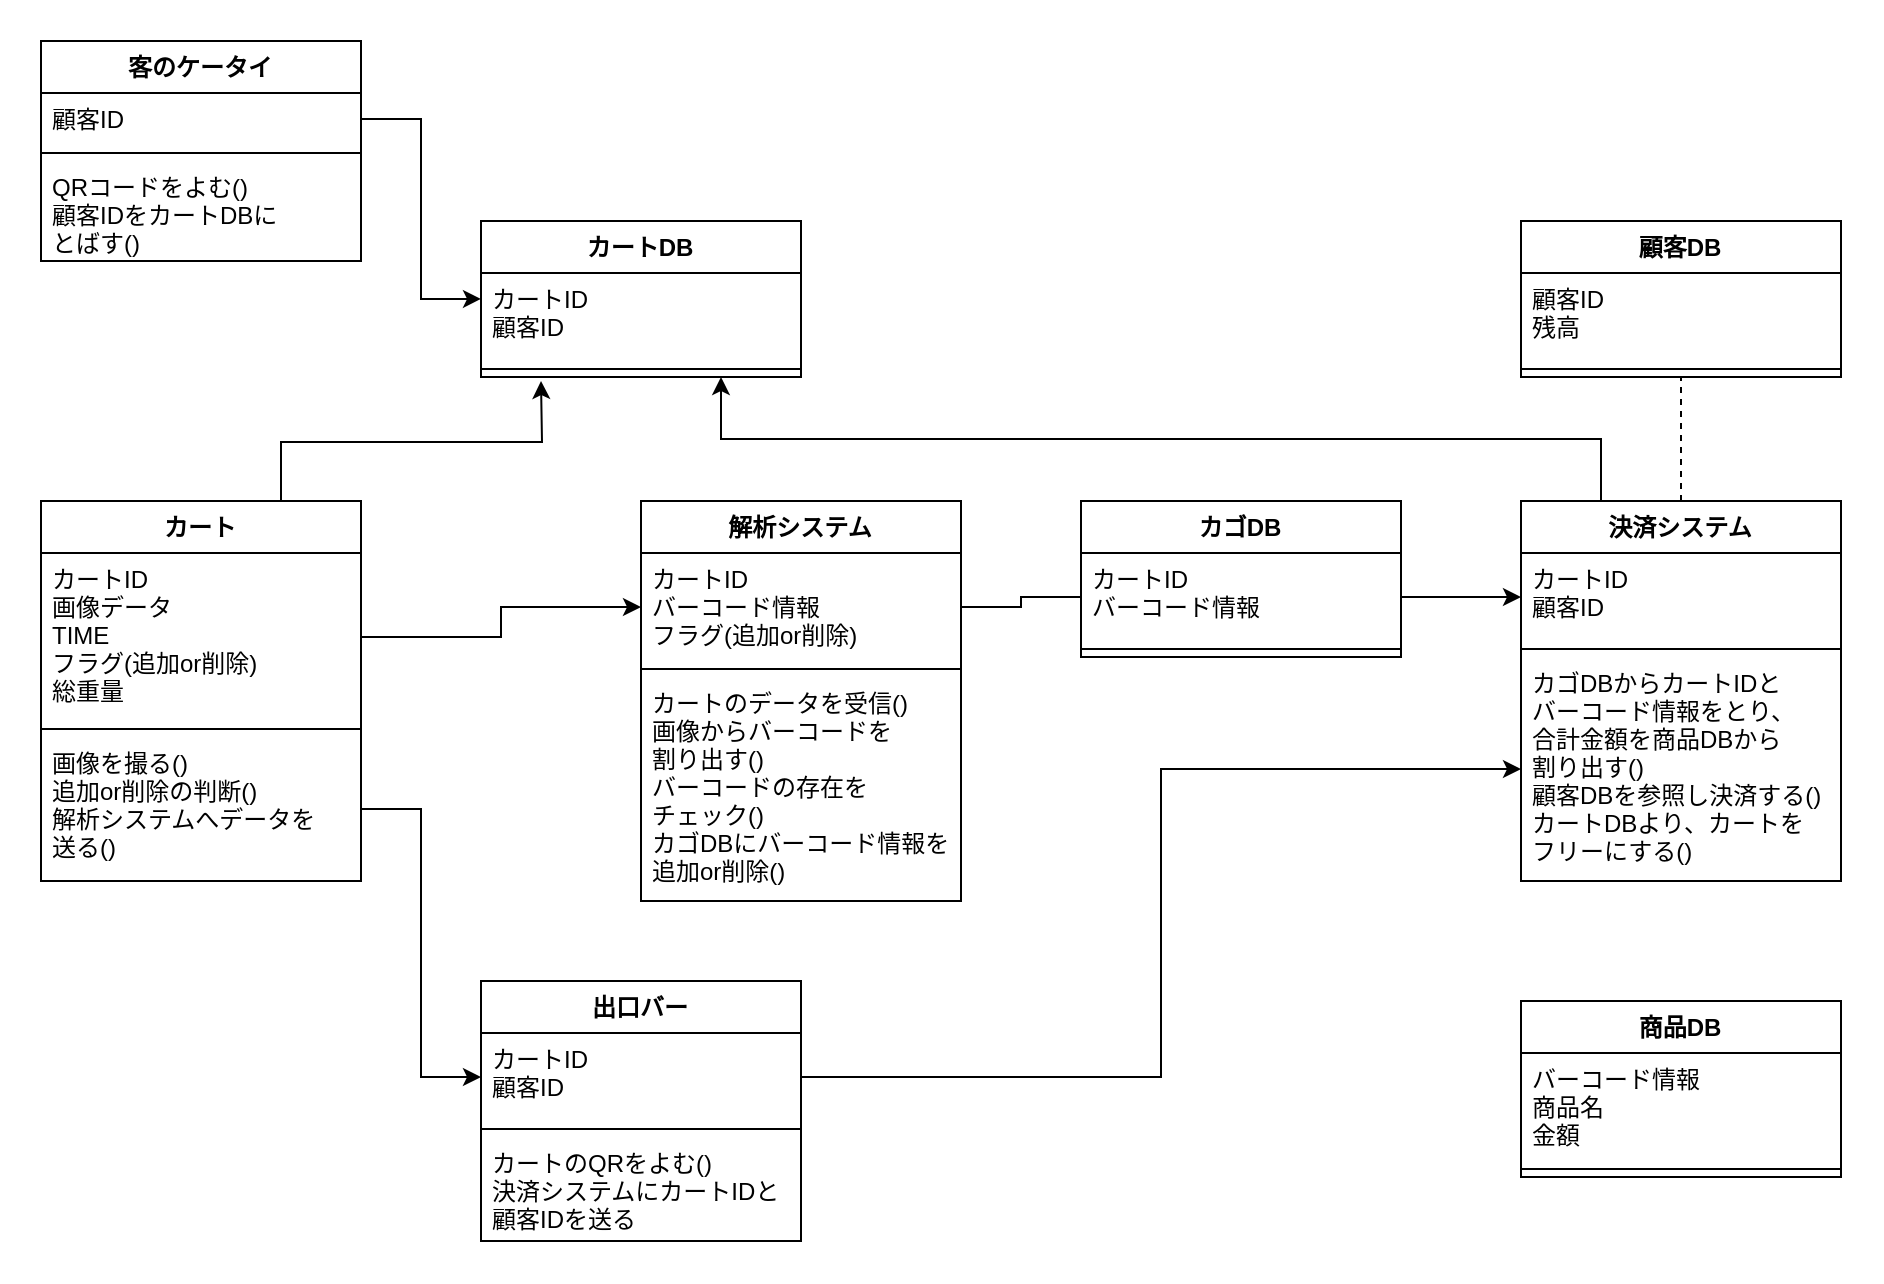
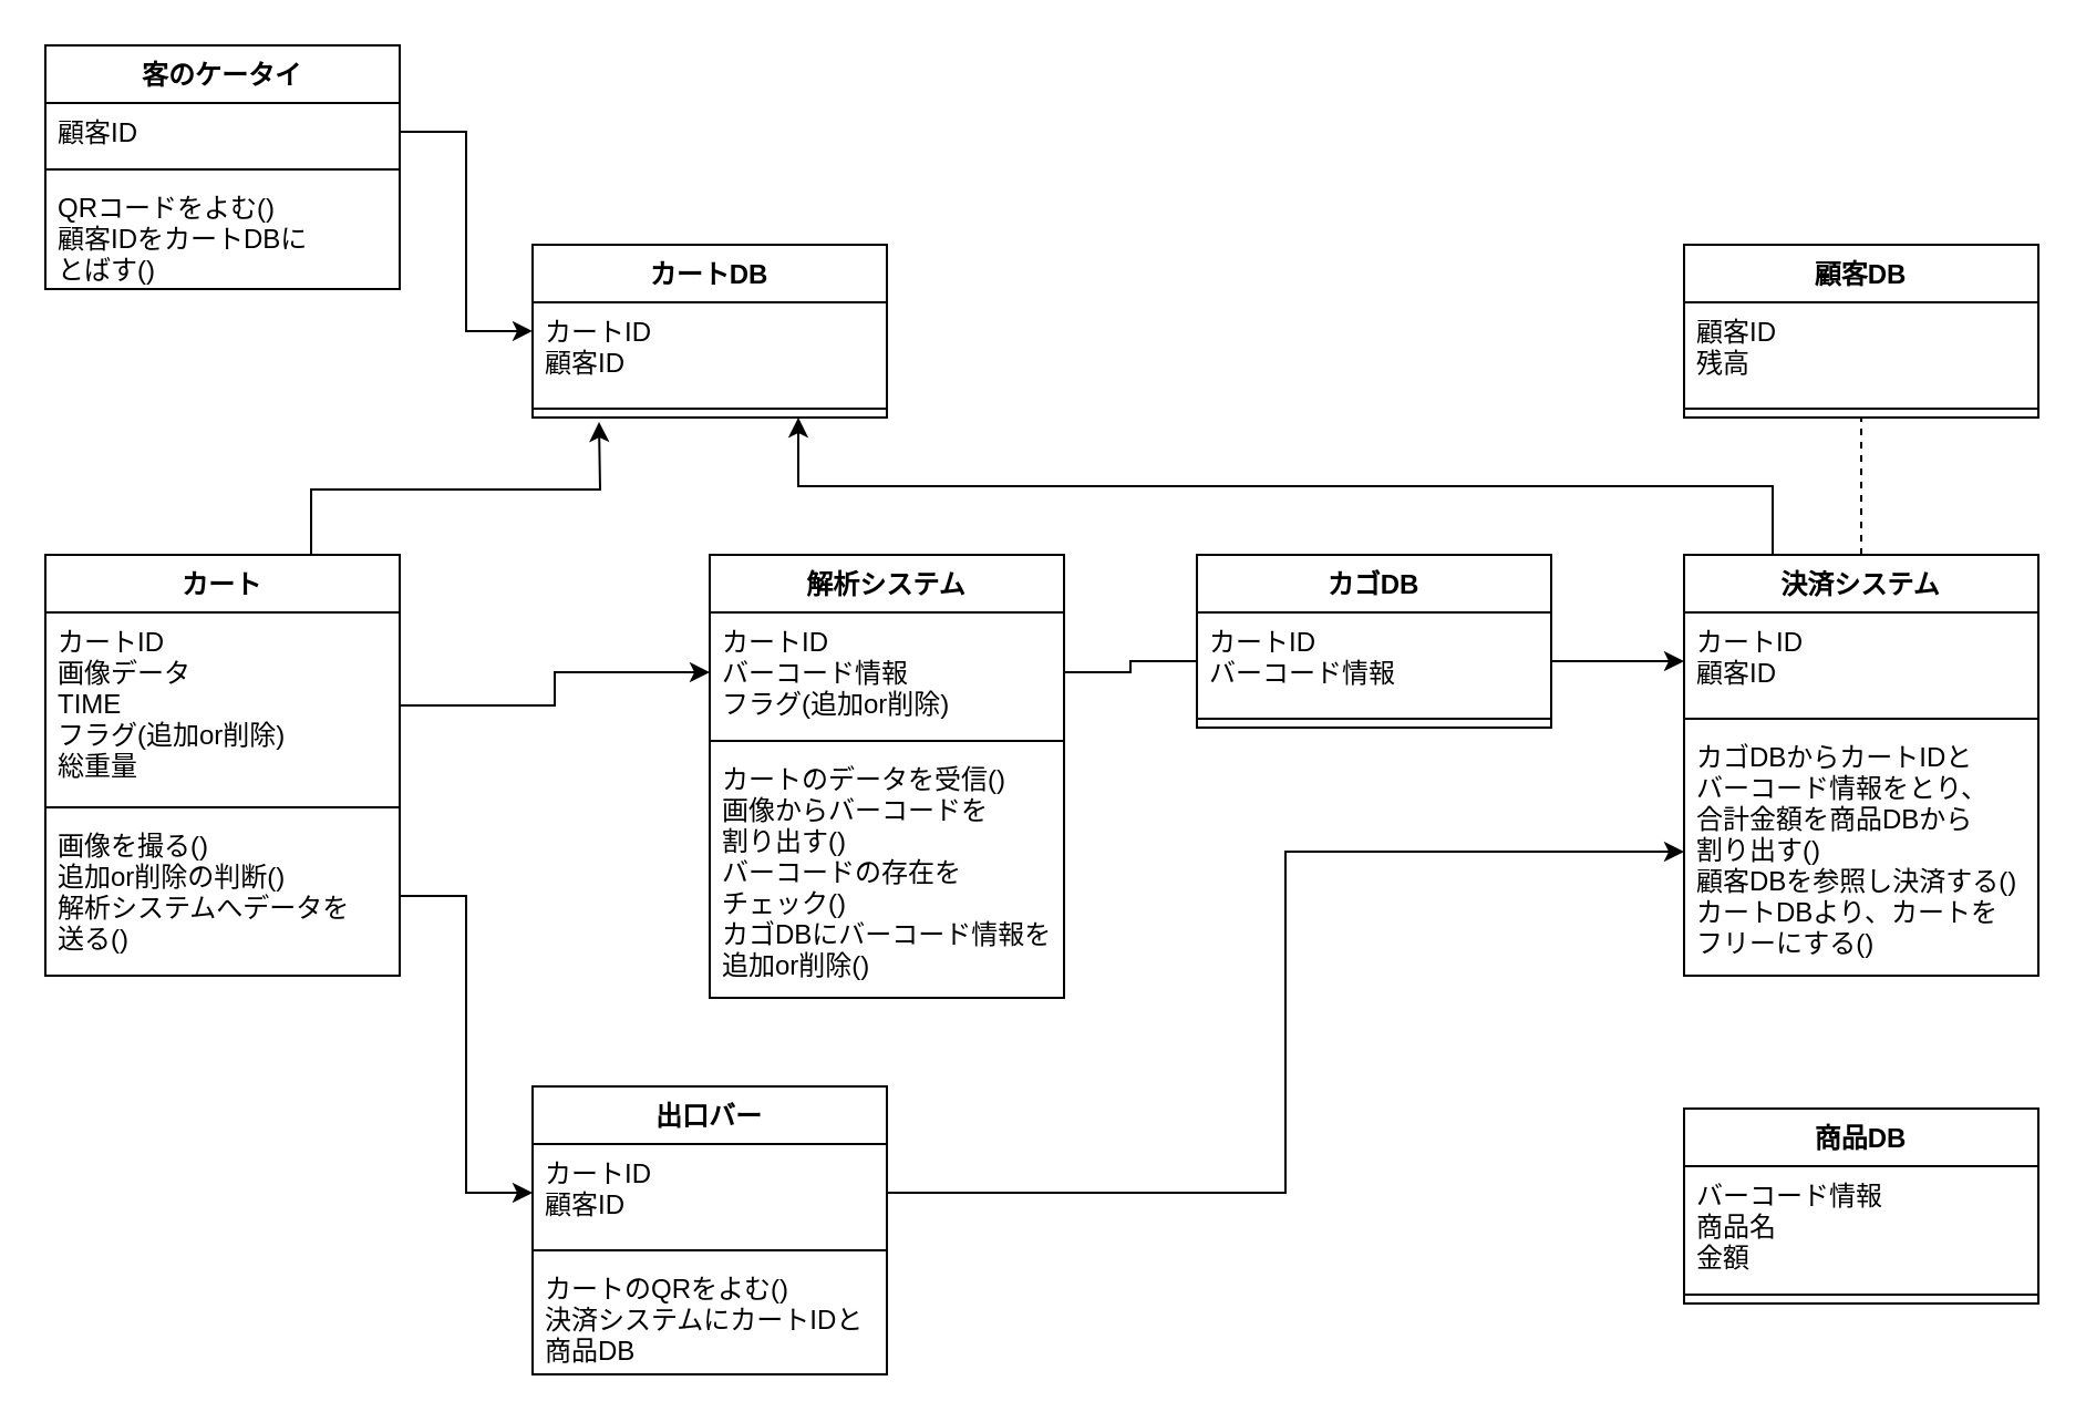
  <mxCell id="0" />
  <mxCell id="1" parent="0" />
  <mxCell id="2" value="客のケータイ" style="swimlane;fontStyle=1;align=center;verticalAlign=top;childLayout=stackLayout;horizontal=1;startSize=26;horizontalStack=0;resizeParent=1;resizeParentMax=0;resizeLast=0;collapsible=1;marginBottom=0;" vertex="1" parent="1"><mxGeometry x="20" y="20" width="160" height="110" as="geometry" /></mxCell>
  <mxCell id="3" value="顧客ID" style="text;strokeColor=none;fillColor=none;align=left;verticalAlign=top;spacingLeft=4;spacingRight=4;overflow=hidden;rotatable=0;points=[[0,0.5],[1,0.5]];portConstraint=eastwest;" vertex="1" parent="2"><mxGeometry y="26" width="160" height="26" as="geometry" /></mxCell>
  <mxCell id="4" value="" style="line;strokeWidth=1;fillColor=none;align=left;verticalAlign=middle;spacingTop=-1;spacingLeft=3;spacingRight=3;rotatable=0;labelPosition=right;points=[];portConstraint=eastwest;" vertex="1" parent="2"><mxGeometry y="52" width="160" height="8" as="geometry" /></mxCell>
  <mxCell id="5" value="QRコードをよむ()&#10;顧客IDをカートDBに&#10;とばす()" style="text;strokeColor=none;fillColor=none;align=left;verticalAlign=top;spacingLeft=4;spacingRight=4;overflow=hidden;rotatable=0;points=[[0,0.5],[1,0.5]];portConstraint=eastwest;" vertex="1" parent="2"><mxGeometry y="60" width="160" height="50" as="geometry" /></mxCell>
  <mxCell id="6" value="カートDB" style="swimlane;fontStyle=1;align=center;verticalAlign=top;childLayout=stackLayout;horizontal=1;startSize=26;horizontalStack=0;resizeParent=1;resizeParentMax=0;resizeLast=0;collapsible=1;marginBottom=0;" vertex="1" parent="1"><mxGeometry x="240" y="110" width="160" height="78" as="geometry" /></mxCell>
  <mxCell id="7" value="カートID&#10;顧客ID" style="text;strokeColor=none;fillColor=none;align=left;verticalAlign=top;spacingLeft=4;spacingRight=4;overflow=hidden;rotatable=0;points=[[0,0.5],[1,0.5]];portConstraint=eastwest;" vertex="1" parent="6"><mxGeometry y="26" width="160" height="44" as="geometry" /></mxCell>
  <mxCell id="8" value="" style="line;strokeWidth=1;fillColor=none;align=left;verticalAlign=middle;spacingTop=-1;spacingLeft=3;spacingRight=3;rotatable=0;labelPosition=right;points=[];portConstraint=eastwest;" vertex="1" parent="6"><mxGeometry y="70" width="160" height="8" as="geometry" /></mxCell>
  <mxCell id="9" style="edgeStyle=orthogonalEdgeStyle;rounded=0;orthogonalLoop=1;jettySize=auto;html=1;exitX=0.75;exitY=0;exitDx=0;exitDy=0;" edge="1" parent="1" source="10"><mxGeometry relative="1" as="geometry"><mxPoint x="270" y="190" as="targetPoint" /></mxGeometry></mxCell>
  <mxCell id="10" value="カート" style="swimlane;fontStyle=1;align=center;verticalAlign=top;childLayout=stackLayout;horizontal=1;startSize=26;horizontalStack=0;resizeParent=1;resizeParentMax=0;resizeLast=0;collapsible=1;marginBottom=0;" vertex="1" parent="1"><mxGeometry x="20" y="250" width="160" height="190" as="geometry" /></mxCell>
  <mxCell id="11" value="カートID&#10;画像データ&#10;TIME&#10;フラグ(追加or削除)&#10;総重量" style="text;strokeColor=none;fillColor=none;align=left;verticalAlign=top;spacingLeft=4;spacingRight=4;overflow=hidden;rotatable=0;points=[[0,0.5],[1,0.5]];portConstraint=eastwest;" vertex="1" parent="10"><mxGeometry y="26" width="160" height="84" as="geometry" /></mxCell>
  <mxCell id="12" value="" style="line;strokeWidth=1;fillColor=none;align=left;verticalAlign=middle;spacingTop=-1;spacingLeft=3;spacingRight=3;rotatable=0;labelPosition=right;points=[];portConstraint=eastwest;" vertex="1" parent="10"><mxGeometry y="110" width="160" height="8" as="geometry" /></mxCell>
  <mxCell id="13" value="画像を撮る()&#10;追加or削除の判断()&#10;解析システムへデータを&#10;送る()" style="text;strokeColor=none;fillColor=none;align=left;verticalAlign=top;spacingLeft=4;spacingRight=4;overflow=hidden;rotatable=0;points=[[0,0.5],[1,0.5]];portConstraint=eastwest;" vertex="1" parent="10"><mxGeometry y="118" width="160" height="72" as="geometry" /></mxCell>
  <mxCell id="14" value="解析システム" style="swimlane;fontStyle=1;align=center;verticalAlign=top;childLayout=stackLayout;horizontal=1;startSize=26;horizontalStack=0;resizeParent=1;resizeParentMax=0;resizeLast=0;collapsible=1;marginBottom=0;" vertex="1" parent="1"><mxGeometry x="320" y="250" width="160" height="200" as="geometry"><mxRectangle x="240" y="265" width="100" height="26" as="alternateBounds" /></mxGeometry></mxCell>
  <mxCell id="15" value="カートID&#10;バーコード情報&#10;フラグ(追加or削除)" style="text;strokeColor=none;fillColor=none;align=left;verticalAlign=top;spacingLeft=4;spacingRight=4;overflow=hidden;rotatable=0;points=[[0,0.5],[1,0.5]];portConstraint=eastwest;" vertex="1" parent="14"><mxGeometry y="26" width="160" height="54" as="geometry" /></mxCell>
  <mxCell id="16" value="" style="line;strokeWidth=1;fillColor=none;align=left;verticalAlign=middle;spacingTop=-1;spacingLeft=3;spacingRight=3;rotatable=0;labelPosition=right;points=[];portConstraint=eastwest;" vertex="1" parent="14"><mxGeometry y="80" width="160" height="8" as="geometry" /></mxCell>
  <mxCell id="17" value="カートのデータを受信()&#10;画像からバーコードを&#10;割り出す()&#10;バーコードの存在を&#10;チェック()&#10;カゴDBにバーコード情報を&#10;追加or削除()" style="text;strokeColor=none;fillColor=none;align=left;verticalAlign=top;spacingLeft=4;spacingRight=4;overflow=hidden;rotatable=0;points=[[0,0.5],[1,0.5]];portConstraint=eastwest;" vertex="1" parent="14"><mxGeometry y="88" width="160" height="112" as="geometry" /></mxCell>
  <mxCell id="18" value="カゴDB" style="swimlane;fontStyle=1;align=center;verticalAlign=top;childLayout=stackLayout;horizontal=1;startSize=26;horizontalStack=0;resizeParent=1;resizeParentMax=0;resizeLast=0;collapsible=1;marginBottom=0;" vertex="1" parent="1"><mxGeometry x="540" y="250" width="160" height="78" as="geometry" /></mxCell>
  <mxCell id="19" value="カートID&#10;バーコード情報" style="text;strokeColor=none;fillColor=none;align=left;verticalAlign=top;spacingLeft=4;spacingRight=4;overflow=hidden;rotatable=0;points=[[0,0.5],[1,0.5]];portConstraint=eastwest;" vertex="1" parent="18"><mxGeometry y="26" width="160" height="44" as="geometry" /></mxCell>
  <mxCell id="20" value="" style="line;strokeWidth=1;fillColor=none;align=left;verticalAlign=middle;spacingTop=-1;spacingLeft=3;spacingRight=3;rotatable=0;labelPosition=right;points=[];portConstraint=eastwest;" vertex="1" parent="18"><mxGeometry y="70" width="160" height="8" as="geometry" /></mxCell>
  <mxCell id="21" value="" style="edgeStyle=orthogonalEdgeStyle;rounded=0;orthogonalLoop=1;jettySize=auto;html=1;endArrow=none;endFill=0;entryX=0.5;entryY=1;entryDx=0;entryDy=0;dashed=1;" edge="1" parent="1" source="23" target="31"><mxGeometry relative="1" as="geometry" /></mxCell>
  <mxCell id="22" style="edgeStyle=orthogonalEdgeStyle;rounded=0;orthogonalLoop=1;jettySize=auto;html=1;exitX=0.25;exitY=0;exitDx=0;exitDy=0;entryX=0.75;entryY=1;entryDx=0;entryDy=0;endArrow=classic;endFill=1;" edge="1" parent="1" source="23" target="6"><mxGeometry relative="1" as="geometry" /></mxCell>
  <mxCell id="23" value="決済システム" style="swimlane;fontStyle=1;align=center;verticalAlign=top;childLayout=stackLayout;horizontal=1;startSize=26;horizontalStack=0;resizeParent=1;resizeParentMax=0;resizeLast=0;collapsible=1;marginBottom=0;" vertex="1" parent="1"><mxGeometry x="760" y="250" width="160" height="190" as="geometry" /></mxCell>
  <mxCell id="24" value="カートID&#10;顧客ID" style="text;strokeColor=none;fillColor=none;align=left;verticalAlign=top;spacingLeft=4;spacingRight=4;overflow=hidden;rotatable=0;points=[[0,0.5],[1,0.5]];portConstraint=eastwest;" vertex="1" parent="23"><mxGeometry y="26" width="160" height="44" as="geometry" /></mxCell>
  <mxCell id="25" value="" style="line;strokeWidth=1;fillColor=none;align=left;verticalAlign=middle;spacingTop=-1;spacingLeft=3;spacingRight=3;rotatable=0;labelPosition=right;points=[];portConstraint=eastwest;" vertex="1" parent="23"><mxGeometry y="70" width="160" height="8" as="geometry" /></mxCell>
  <mxCell id="26" value="カゴDBからカートIDと&#10;バーコード情報をとり、&#10;合計金額を商品DBから&#10;割り出す()&#10;顧客DBを参照し決済する()&#10;カートDBより、カートを&#10;フリーにする()" style="text;strokeColor=none;fillColor=none;align=left;verticalAlign=top;spacingLeft=4;spacingRight=4;overflow=hidden;rotatable=0;points=[[0,0.5],[1,0.5]];portConstraint=eastwest;" vertex="1" parent="23"><mxGeometry y="78" width="160" height="112" as="geometry" /></mxCell>
  <mxCell id="27" style="edgeStyle=orthogonalEdgeStyle;rounded=0;orthogonalLoop=1;jettySize=auto;html=1;exitX=1;exitY=0.5;exitDx=0;exitDy=0;entryX=0;entryY=0.295;entryDx=0;entryDy=0;entryPerimeter=0;" edge="1" parent="1" source="3" target="7"><mxGeometry relative="1" as="geometry" /></mxCell>
  <mxCell id="28" value="商品DB" style="swimlane;fontStyle=1;align=center;verticalAlign=top;childLayout=stackLayout;horizontal=1;startSize=26;horizontalStack=0;resizeParent=1;resizeParentMax=0;resizeLast=0;collapsible=1;marginBottom=0;" vertex="1" parent="1"><mxGeometry x="760" y="500" width="160" height="88" as="geometry" /></mxCell>
  <mxCell id="29" value="バーコード情報&#10;商品名&#10;金額" style="text;strokeColor=none;fillColor=none;align=left;verticalAlign=top;spacingLeft=4;spacingRight=4;overflow=hidden;rotatable=0;points=[[0,0.5],[1,0.5]];portConstraint=eastwest;" vertex="1" parent="28"><mxGeometry y="26" width="160" height="54" as="geometry" /></mxCell>
  <mxCell id="30" value="" style="line;strokeWidth=1;fillColor=none;align=left;verticalAlign=middle;spacingTop=-1;spacingLeft=3;spacingRight=3;rotatable=0;labelPosition=right;points=[];portConstraint=eastwest;" vertex="1" parent="28"><mxGeometry y="80" width="160" height="8" as="geometry" /></mxCell>
  <mxCell id="31" value="顧客DB" style="swimlane;fontStyle=1;align=center;verticalAlign=top;childLayout=stackLayout;horizontal=1;startSize=26;horizontalStack=0;resizeParent=1;resizeParentMax=0;resizeLast=0;collapsible=1;marginBottom=0;" vertex="1" parent="1"><mxGeometry x="760" y="110" width="160" height="78" as="geometry" /></mxCell>
  <mxCell id="32" value="顧客ID&#10;残高" style="text;strokeColor=none;fillColor=none;align=left;verticalAlign=top;spacingLeft=4;spacingRight=4;overflow=hidden;rotatable=0;points=[[0,0.5],[1,0.5]];portConstraint=eastwest;" vertex="1" parent="31"><mxGeometry y="26" width="160" height="44" as="geometry" /></mxCell>
  <mxCell id="33" value="" style="line;strokeWidth=1;fillColor=none;align=left;verticalAlign=middle;spacingTop=-1;spacingLeft=3;spacingRight=3;rotatable=0;labelPosition=right;points=[];portConstraint=eastwest;" vertex="1" parent="31"><mxGeometry y="70" width="160" height="8" as="geometry" /></mxCell>
  <mxCell id="34" value="出口バー" style="swimlane;fontStyle=1;align=center;verticalAlign=top;childLayout=stackLayout;horizontal=1;startSize=26;horizontalStack=0;resizeParent=1;resizeParentMax=0;resizeLast=0;collapsible=1;marginBottom=0;" vertex="1" parent="1"><mxGeometry x="240" y="490" width="160" height="130" as="geometry" /></mxCell>
  <mxCell id="35" value="カートID&#10;顧客ID" style="text;strokeColor=none;fillColor=none;align=left;verticalAlign=top;spacingLeft=4;spacingRight=4;overflow=hidden;rotatable=0;points=[[0,0.5],[1,0.5]];portConstraint=eastwest;" vertex="1" parent="34"><mxGeometry y="26" width="160" height="44" as="geometry" /></mxCell>
  <mxCell id="36" value="" style="line;strokeWidth=1;fillColor=none;align=left;verticalAlign=middle;spacingTop=-1;spacingLeft=3;spacingRight=3;rotatable=0;labelPosition=right;points=[];portConstraint=eastwest;" vertex="1" parent="34"><mxGeometry y="70" width="160" height="8" as="geometry" /></mxCell>
- <mxCell id="37" value="カートのQRをよむ()&#10;決済システムにカートIDと&#10;顧客IDを送る" style="text;strokeColor=none;fillColor=none;align=left;verticalAlign=top;spacingLeft=4;spacingRight=4;overflow=hidden;rotatable=0;points=[[0,0.5],[1,0.5]];portConstraint=eastwest;" vertex="1" parent="34"><mxGeometry y="78" width="160" height="52" as="geometry" /></mxCell>
+ <mxCell id="37" value="カートのQRをよむ()&#10;決済システムにカートIDと&#10;商品DB" style="text;strokeColor=none;fillColor=none;align=left;verticalAlign=top;spacingLeft=4;spacingRight=4;overflow=hidden;rotatable=0;points=[[0,0.5],[1,0.5]];portConstraint=eastwest;" vertex="1" parent="34"><mxGeometry y="78" width="160" height="52" as="geometry" /></mxCell>
  <mxCell id="38" style="edgeStyle=orthogonalEdgeStyle;rounded=0;orthogonalLoop=1;jettySize=auto;html=1;exitX=1;exitY=0.5;exitDx=0;exitDy=0;entryX=0;entryY=0.5;entryDx=0;entryDy=0;" edge="1" parent="1" source="11" target="15"><mxGeometry relative="1" as="geometry" /></mxCell>
  <mxCell id="39" style="edgeStyle=orthogonalEdgeStyle;rounded=0;orthogonalLoop=1;jettySize=auto;html=1;exitX=1;exitY=0.5;exitDx=0;exitDy=0;entryX=0;entryY=0.5;entryDx=0;entryDy=0;" edge="1" parent="1" source="13" target="35"><mxGeometry relative="1" as="geometry" /></mxCell>
  <mxCell id="40" style="edgeStyle=orthogonalEdgeStyle;rounded=0;orthogonalLoop=1;jettySize=auto;html=1;exitX=1;exitY=0.5;exitDx=0;exitDy=0;entryX=0;entryY=0.5;entryDx=0;entryDy=0;endArrow=none;endFill=0;" edge="1" parent="1" source="15" target="19"><mxGeometry relative="1" as="geometry" /></mxCell>
  <mxCell id="41" style="edgeStyle=orthogonalEdgeStyle;rounded=0;orthogonalLoop=1;jettySize=auto;html=1;exitX=1;exitY=0.5;exitDx=0;exitDy=0;entryX=0;entryY=0.5;entryDx=0;entryDy=0;" edge="1" parent="1" source="19" target="24"><mxGeometry relative="1" as="geometry" /></mxCell>
  <mxCell id="42" style="edgeStyle=orthogonalEdgeStyle;rounded=0;orthogonalLoop=1;jettySize=auto;html=1;exitX=0;exitY=0.5;exitDx=0;exitDy=0;entryX=1;entryY=0.5;entryDx=0;entryDy=0;endArrow=none;endFill=0;startArrow=classic;startFill=1;" edge="1" parent="1" source="26" target="35"><mxGeometry relative="1" as="geometry" /></mxCell>
